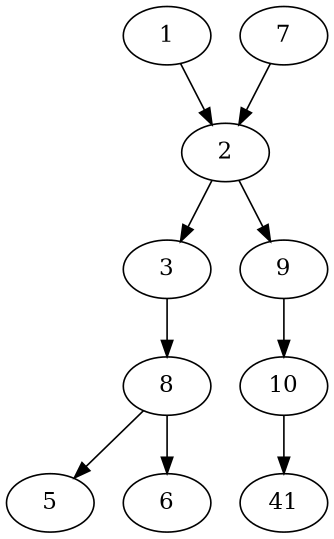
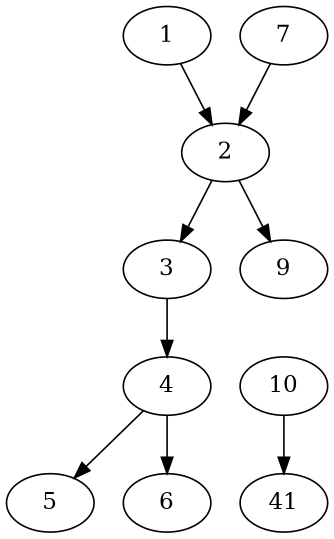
  digraph {
    n1 [label=1]
    n2 [label=2]
    n3 [label=3]
    n4 [label=9]
-   n5 [label=8]
+   n5 [label=4]
    n6 [label=10]
    n7 [label=5]
    n8 [label=6]
    n9 [label=7]
    n10 [label=41]
    n1 -> n2
    n2 -> n3
    n2 -> n4
    n3 -> n5
-   n4 -> n6
    n5 -> n7
    n5 -> n8
    n6 -> n10
    n9 -> n2
  }
